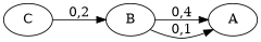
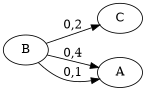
  digraph {
    rankdir=LR
    C
    B
    A
-   C -> B [label="0,2"]
+   B -> C [label="0,2"]
    B -> A [label="0,4"]
    B -> A [label="0,1"]
  }
